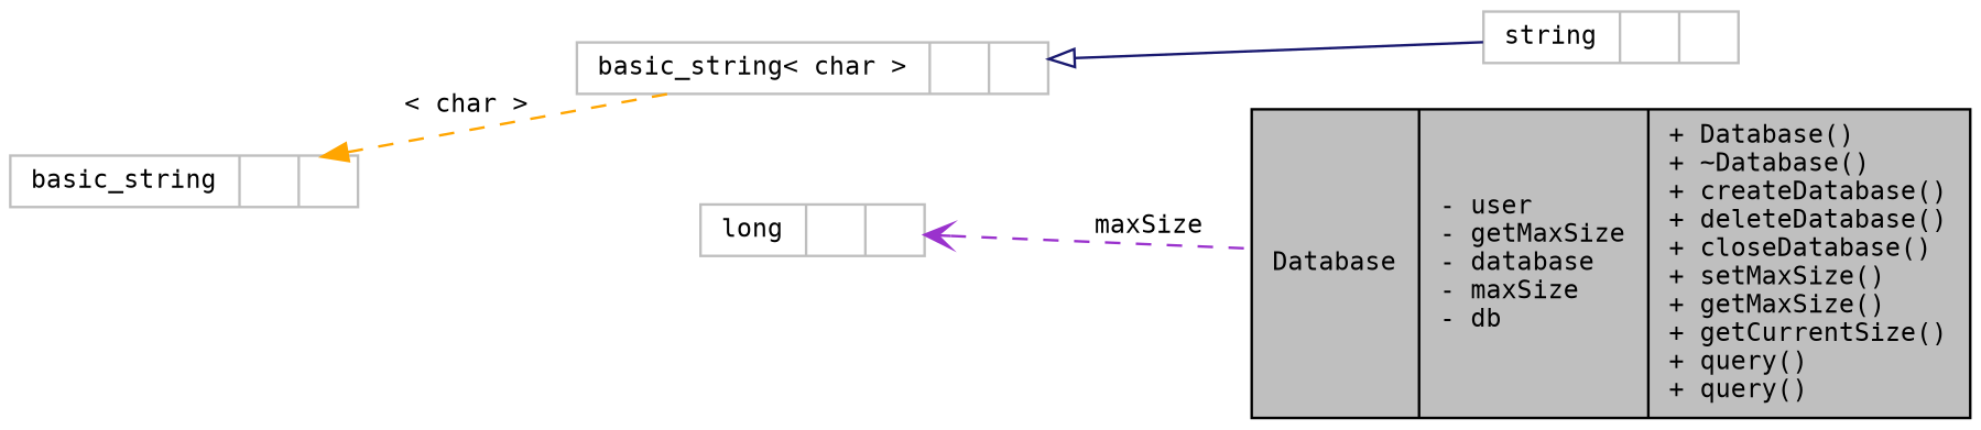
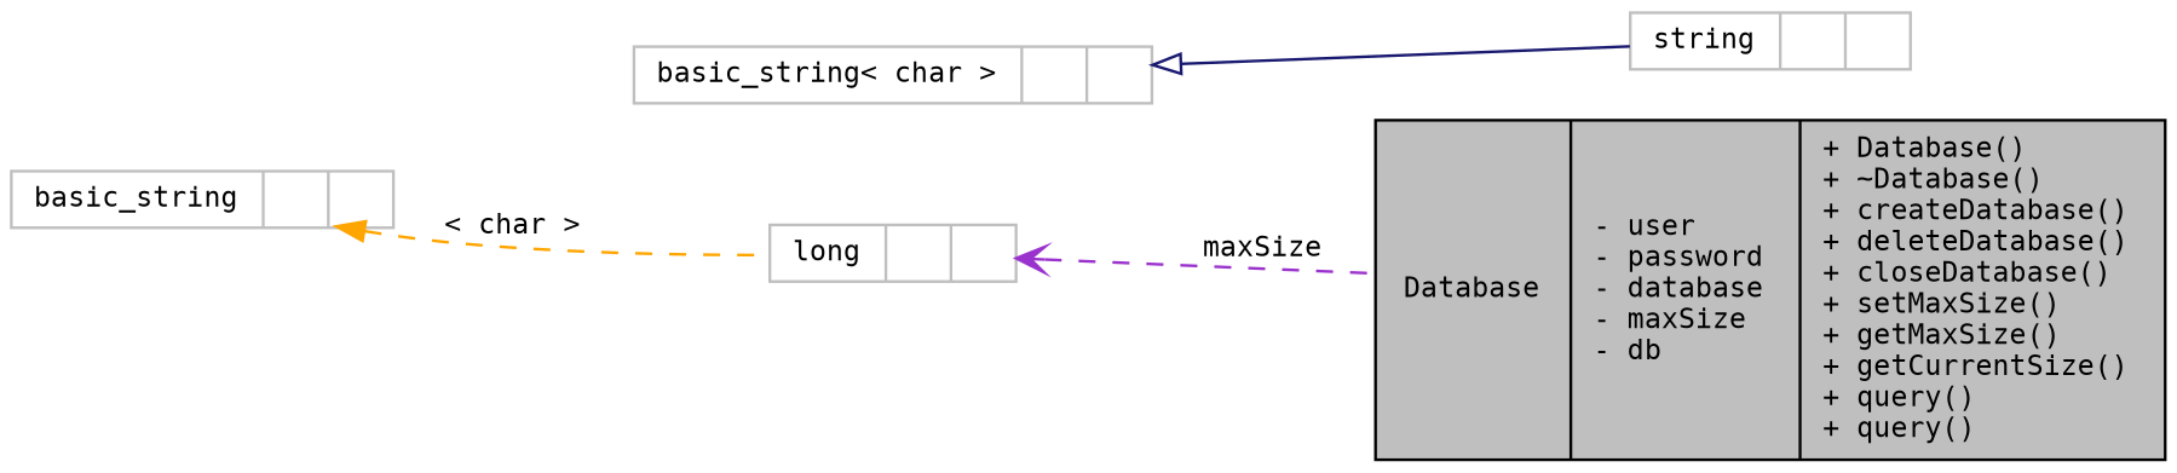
  digraph {
    fontname="DejaVu Sans Mono"
    rankdir=LR
    node [color=grey75 fillcolor=white fontname="DejaVu Sans Mono" fontsize=10 shape=record style=filled]
    edge [dir=back fontname="DejaVu Sans Mono" fontsize=10 labelfontname="FreeSans.ttf" labelfontsize=10 style=dashed]
-   n1 [color=black fillcolor=grey75 fontcolor=black height=0.2 label="{Database\n|- user\l- getMaxSize\l- database\l- maxSize\l- db\l|+ Database()\l+ ~Database()\l+ createDatabase()\l+ deleteDatabase()\l+ closeDatabase()\l+ setMaxSize()\l+ getMaxSize()\l+ getCurrentSize()\l+ query()\l+ query()\l}" width=0.4]
+   n1 [color=black fillcolor=grey75 fontcolor=black height=0.2 label="{Database\n|- user\l- password\l- database\l- maxSize\l- db\l|+ Database()\l+ ~Database()\l+ createDatabase()\l+ deleteDatabase()\l+ closeDatabase()\l+ setMaxSize()\l+ getMaxSize()\l+ getCurrentSize()\l+ query()\l+ query()\l}" width=0.4]
    n2 [height=0.2 label="{string\n||}" width=0.4]
    n3 [height=0.2 label="{basic_string\< char \>\n||}" width=0.4]
    n4 [height=0.2 label="{basic_string\n||}" width=0.4]
    n5 [height=0.2 label="{long\n||}" width=0.4]
    n3 -> n2 [arrowtail=empty color=midnightblue style=solid]
-   n4 -> n3 [color=orange label="\< char \>"]
+   n4 -> n5 [color=orange label="\< char \>"]
    n5 -> n1 [arrowtail=open color=darkorchid3 label=maxSize]
  }
